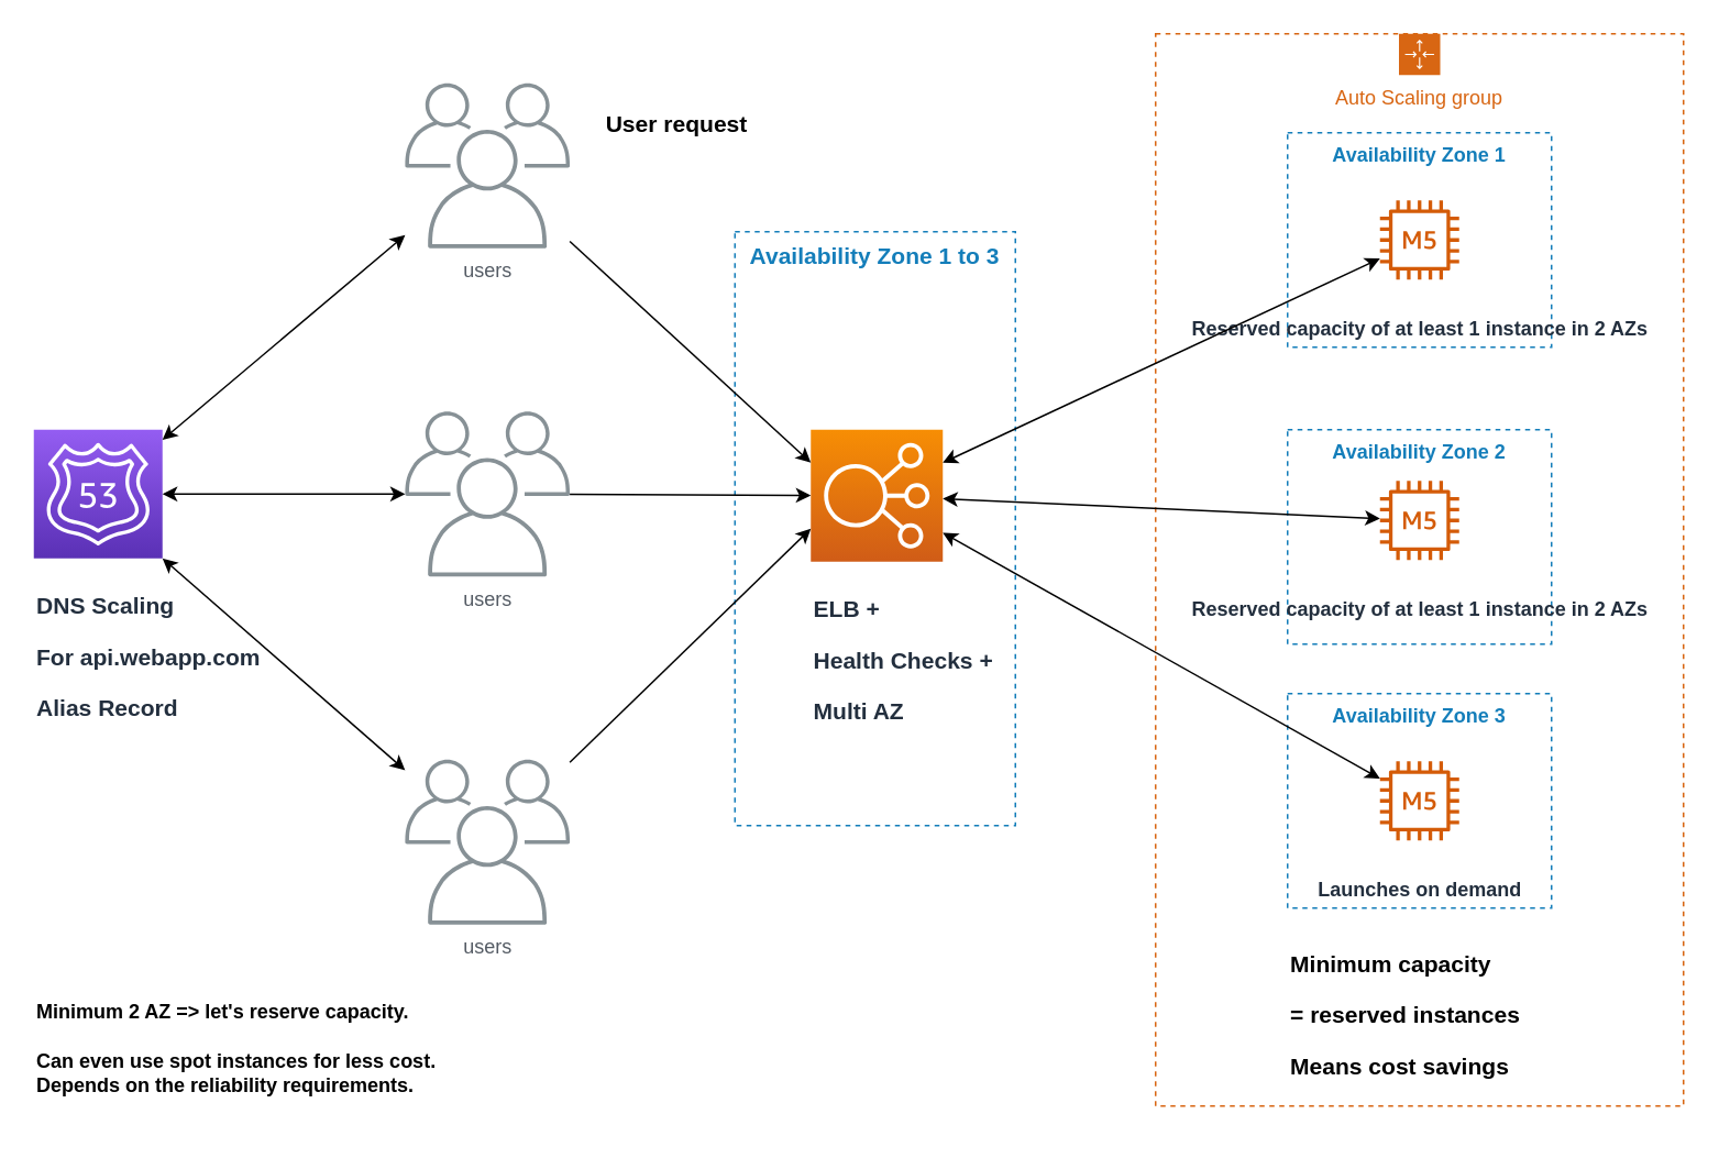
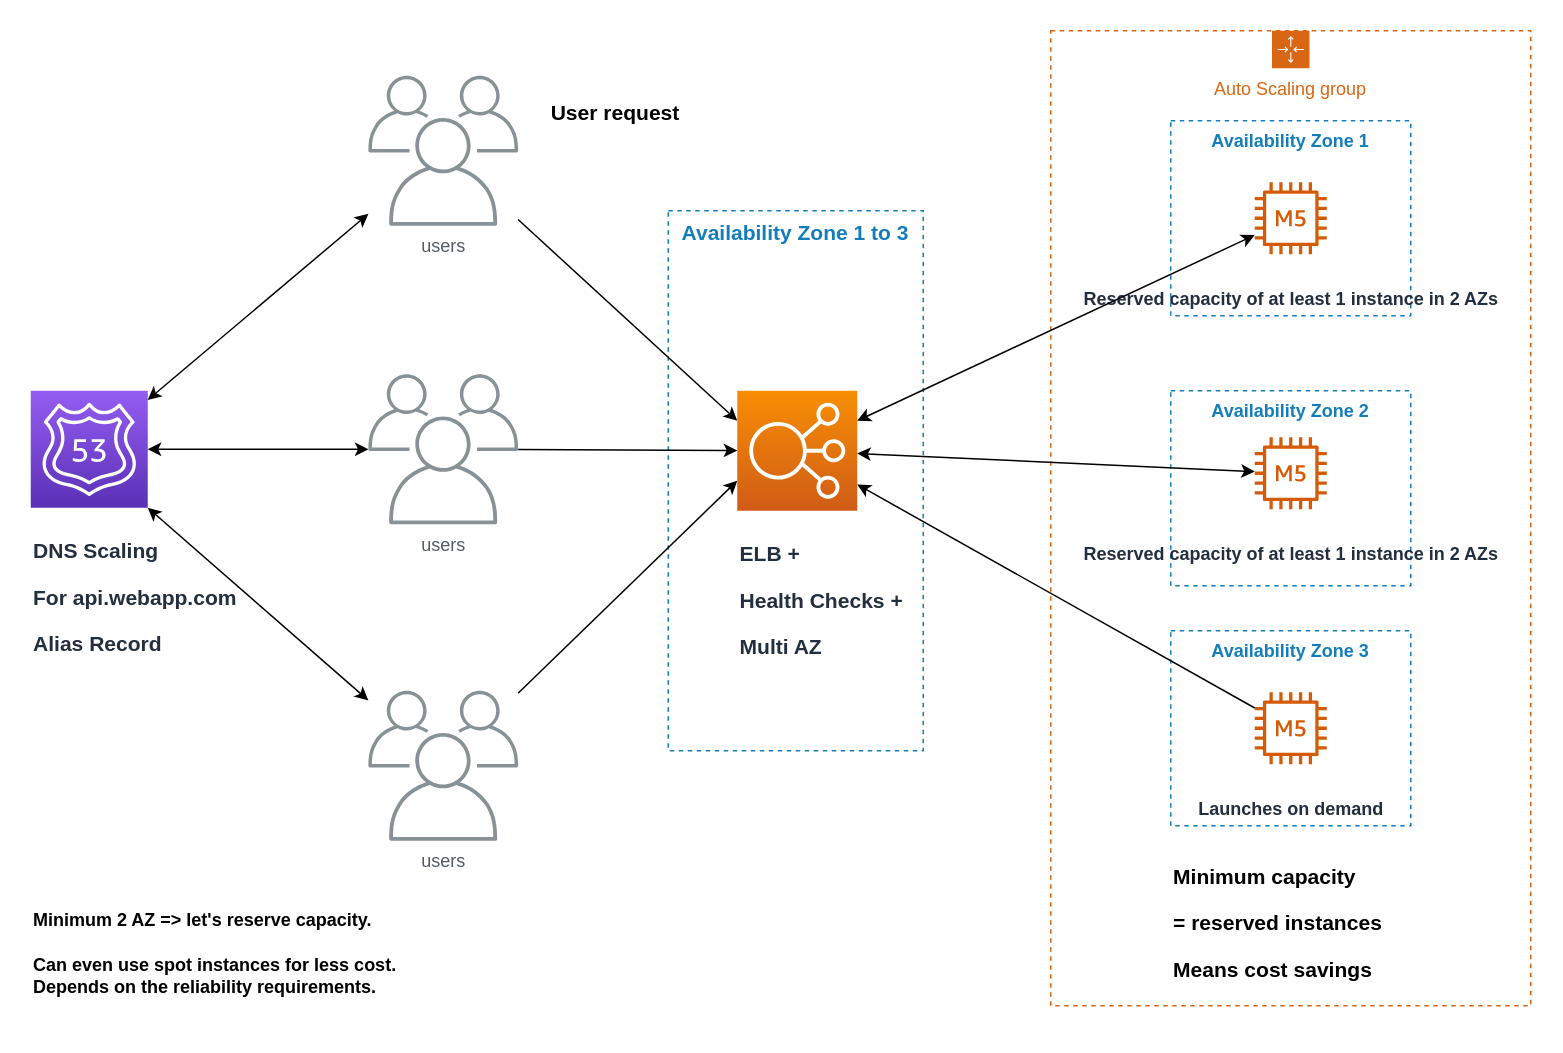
  <mxCell id="0" />
  <mxCell id="1" parent="0" />
  <mxCell id="2" value="&lt;h3 align=&quot;left&quot;&gt;DNS Scaling&lt;/h3&gt;&lt;div align=&quot;left&quot;&gt;&lt;h3&gt;For api.webapp.com&lt;/h3&gt;&lt;/div&gt;&lt;div align=&quot;left&quot;&gt;&lt;h3&gt;Alias Record&lt;/h3&gt;&lt;/div&gt;" style="sketch=0;points=[[0,0,0],[0.25,0,0],[0.5,0,0],[0.75,0,0],[1,0,0],[0,1,0],[0.25,1,0],[0.5,1,0],[0.75,1,0],[1,1,0],[0,0.25,0],[0,0.5,0],[0,0.75,0],[1,0.25,0],[1,0.5,0],[1,0.75,0]];outlineConnect=0;fontColor=#232F3E;gradientColor=#945DF2;gradientDirection=north;fillColor=#5A30B5;strokeColor=#ffffff;dashed=0;verticalLabelPosition=bottom;verticalAlign=top;align=left;html=1;fontSize=12;fontStyle=0;aspect=fixed;shape=mxgraph.aws4.resourceIcon;resIcon=mxgraph.aws4.route_53;" vertex="1" parent="1"><mxGeometry x="20" y="260" width="78" height="78" as="geometry" /></mxCell>
  <mxCell id="3" value="users" style="sketch=0;outlineConnect=0;gradientColor=none;fontColor=#545B64;strokeColor=none;fillColor=#879196;dashed=0;verticalLabelPosition=bottom;verticalAlign=top;align=center;html=1;fontSize=12;fontStyle=0;aspect=fixed;shape=mxgraph.aws4.illustration_users;pointerEvents=1" vertex="1" parent="1"><mxGeometry x="245" y="50" width="100" height="100" as="geometry" /></mxCell>
  <mxCell id="4" value="users" style="sketch=0;outlineConnect=0;gradientColor=none;fontColor=#545B64;strokeColor=none;fillColor=#879196;dashed=0;verticalLabelPosition=bottom;verticalAlign=top;align=center;html=1;fontSize=12;fontStyle=0;aspect=fixed;shape=mxgraph.aws4.illustration_users;pointerEvents=1" vertex="1" parent="1"><mxGeometry x="245" y="249" width="100" height="100" as="geometry" /></mxCell>
  <mxCell id="5" value="users" style="sketch=0;outlineConnect=0;gradientColor=none;fontColor=#545B64;strokeColor=none;fillColor=#879196;dashed=0;verticalLabelPosition=bottom;verticalAlign=top;align=center;html=1;fontSize=12;fontStyle=0;aspect=fixed;shape=mxgraph.aws4.illustration_users;pointerEvents=1" vertex="1" parent="1"><mxGeometry x="245" y="460" width="100" height="100" as="geometry" /></mxCell>
  <mxCell id="6" value="" style="endArrow=classic;startArrow=classic;html=1;rounded=0;" edge="1" parent="1" source="2" target="3"><mxGeometry width="50" height="50" relative="1" as="geometry"><mxPoint x="165" y="200" as="sourcePoint" /><mxPoint x="215" y="150" as="targetPoint" /></mxGeometry></mxCell>
  <mxCell id="7" value="" style="endArrow=classic;startArrow=classic;html=1;rounded=0;" edge="1" parent="1" source="2" target="4"><mxGeometry width="50" height="50" relative="1" as="geometry"><mxPoint x="133" y="349" as="sourcePoint" /><mxPoint x="203.711" y="299" as="targetPoint" /></mxGeometry></mxCell>
  <mxCell id="8" value="" style="endArrow=classic;startArrow=classic;html=1;rounded=0;exitX=1;exitY=1;exitDx=0;exitDy=0;exitPerimeter=0;" edge="1" parent="1" source="2" target="5"><mxGeometry width="50" height="50" relative="1" as="geometry"><mxPoint x="95" y="360" as="sourcePoint" /><mxPoint x="145" y="310" as="targetPoint" /></mxGeometry></mxCell>
  <mxCell id="9" value="Auto Scaling group" style="points=[[0,0],[0.25,0],[0.5,0],[0.75,0],[1,0],[1,0.25],[1,0.5],[1,0.75],[1,1],[0.75,1],[0.5,1],[0.25,1],[0,1],[0,0.75],[0,0.5],[0,0.25]];outlineConnect=0;gradientColor=none;html=1;whiteSpace=wrap;fontSize=12;fontStyle=0;container=1;pointerEvents=0;collapsible=0;recursiveResize=0;shape=mxgraph.aws4.groupCenter;grIcon=mxgraph.aws4.group_auto_scaling_group;grStroke=1;strokeColor=#D86613;fillColor=none;verticalAlign=top;align=center;fontColor=#D86613;dashed=1;spacingTop=25;" vertex="1" parent="1"><mxGeometry x="700" y="20" width="320" height="650" as="geometry" /></mxCell>
  <mxCell id="10" value="" style="group" vertex="1" connectable="0" parent="9"><mxGeometry x="80" y="240" width="160" height="130" as="geometry" /></mxCell>
  <mxCell id="11" value="Availability Zone 2" style="fillColor=none;strokeColor=#147EBA;dashed=1;verticalAlign=top;fontStyle=1;fontColor=#147EBA;whiteSpace=wrap;html=1;" vertex="1" parent="10"><mxGeometry width="160" height="130" as="geometry" /></mxCell>
  <mxCell id="12" value="&lt;h4 align=&quot;left&quot;&gt;Reserved capacity of at least 1 instance in 2 AZs&lt;br&gt;&lt;/h4&gt;" style="sketch=0;outlineConnect=0;fontColor=#232F3E;gradientColor=none;fillColor=#D45B07;strokeColor=none;dashed=0;verticalLabelPosition=bottom;verticalAlign=top;align=center;html=1;fontSize=12;fontStyle=0;aspect=fixed;pointerEvents=1;shape=mxgraph.aws4.m5_instance;" vertex="1" parent="10"><mxGeometry x="56" y="31" width="48" height="48" as="geometry" /></mxCell>
  <mxCell id="13" value="" style="group" vertex="1" connectable="0" parent="9"><mxGeometry x="80" y="60" width="160" height="130" as="geometry" /></mxCell>
  <mxCell id="14" value="Availability Zone 1" style="fillColor=none;strokeColor=#147EBA;dashed=1;verticalAlign=top;fontStyle=1;fontColor=#147EBA;whiteSpace=wrap;html=1;" vertex="1" parent="13"><mxGeometry width="160" height="130" as="geometry" /></mxCell>
  <mxCell id="15" value="&lt;h4 align=&quot;center&quot;&gt;Reserved capacity of at least 1 instance in 2 AZs&lt;br&gt;&lt;/h4&gt;" style="sketch=0;outlineConnect=0;fontColor=#232F3E;gradientColor=none;fillColor=#D45B07;strokeColor=none;dashed=0;verticalLabelPosition=bottom;verticalAlign=top;align=center;html=1;fontSize=12;fontStyle=0;aspect=fixed;pointerEvents=1;shape=mxgraph.aws4.m5_instance;" vertex="1" parent="13"><mxGeometry x="56" y="41" width="48" height="48" as="geometry" /></mxCell>
  <mxCell id="16" value="" style="group" vertex="1" connectable="0" parent="9"><mxGeometry x="80" y="400" width="160" height="130" as="geometry" /></mxCell>
  <mxCell id="17" value="Availability Zone 3" style="fillColor=none;strokeColor=#147EBA;dashed=1;verticalAlign=top;fontStyle=1;fontColor=#147EBA;whiteSpace=wrap;html=1;" vertex="1" parent="16"><mxGeometry width="160" height="130" as="geometry" /></mxCell>
  <mxCell id="18" value="&lt;h4&gt;Launches on demand&lt;br&gt;&lt;/h4&gt;" style="sketch=0;outlineConnect=0;fontColor=#232F3E;gradientColor=none;fillColor=#D45B07;strokeColor=none;dashed=0;verticalLabelPosition=bottom;verticalAlign=top;align=center;html=1;fontSize=12;fontStyle=0;aspect=fixed;pointerEvents=1;shape=mxgraph.aws4.m5_instance;" vertex="1" parent="16"><mxGeometry x="56" y="41" width="48" height="48" as="geometry" /></mxCell>
  <mxCell id="19" value="&lt;div&gt;&lt;h3&gt;Minimum capacity&lt;/h3&gt;&lt;/div&gt;&lt;div&gt;&lt;h3&gt;= reserved instances&lt;/h3&gt;&lt;/div&gt;&lt;div&gt;&lt;h3&gt;Means cost savings&lt;/h3&gt;&lt;/div&gt;" style="text;html=1;strokeColor=none;fillColor=none;align=left;verticalAlign=middle;whiteSpace=wrap;rounded=0;" vertex="1" parent="9"><mxGeometry x="80" y="560" width="220" height="70" as="geometry" /></mxCell>
  <mxCell id="20" value="" style="group" vertex="1" connectable="0" parent="1"><mxGeometry x="445" y="140" width="170" height="360" as="geometry" /></mxCell>
  <mxCell id="21" value="&lt;b style=&quot;font-size: 14px;&quot;&gt;Availability Zone 1 to 3&lt;br style=&quot;font-size: 14px;&quot;&gt;&lt;/b&gt;" style="fillColor=none;strokeColor=#147EBA;dashed=1;verticalAlign=top;fontStyle=0;fontColor=#147EBA;whiteSpace=wrap;html=1;fontSize=14;" vertex="1" parent="20"><mxGeometry width="170" height="360" as="geometry" /></mxCell>
  <mxCell id="22" value="&lt;h3 align=&quot;left&quot;&gt;ELB +&lt;/h3&gt;&lt;h3 align=&quot;left&quot;&gt;Health Checks +&lt;/h3&gt;&lt;h3 align=&quot;left&quot;&gt;Multi AZ&lt;br&gt;&lt;/h3&gt;" style="sketch=0;points=[[0,0,0],[0.25,0,0],[0.5,0,0],[0.75,0,0],[1,0,0],[0,1,0],[0.25,1,0],[0.5,1,0],[0.75,1,0],[1,1,0],[0,0.25,0],[0,0.5,0],[0,0.75,0],[1,0.25,0],[1,0.5,0],[1,0.75,0]];outlineConnect=0;fontColor=#232F3E;gradientColor=#F78E04;gradientDirection=north;fillColor=#D05C17;strokeColor=#ffffff;dashed=0;verticalLabelPosition=bottom;verticalAlign=top;align=left;html=1;fontSize=12;fontStyle=0;aspect=fixed;shape=mxgraph.aws4.resourceIcon;resIcon=mxgraph.aws4.elastic_load_balancing;" vertex="1" parent="20"><mxGeometry x="46.002" y="120" width="80" height="80" as="geometry" /></mxCell>
  <mxCell id="23" style="edgeStyle=orthogonalEdgeStyle;rounded=0;orthogonalLoop=1;jettySize=auto;html=1;exitX=0.5;exitY=1;exitDx=0;exitDy=0;" edge="1" parent="20" source="21" target="21"><mxGeometry relative="1" as="geometry" /></mxCell>
  <mxCell id="24" value="" style="endArrow=classic;html=1;rounded=0;entryX=0;entryY=0.75;entryDx=0;entryDy=0;entryPerimeter=0;" edge="1" parent="1" source="5" target="22"><mxGeometry width="50" height="50" relative="1" as="geometry"><mxPoint x="355" y="490" as="sourcePoint" /><mxPoint x="405" y="440" as="targetPoint" /></mxGeometry></mxCell>
  <mxCell id="25" value="" style="endArrow=classic;html=1;rounded=0;" edge="1" parent="1" source="4" target="22"><mxGeometry width="50" height="50" relative="1" as="geometry"><mxPoint x="335" y="430" as="sourcePoint" /><mxPoint x="385" y="380" as="targetPoint" /></mxGeometry></mxCell>
  <mxCell id="26" value="" style="endArrow=classic;html=1;rounded=0;entryX=0;entryY=0.25;entryDx=0;entryDy=0;entryPerimeter=0;" edge="1" parent="1" source="3" target="22"><mxGeometry width="50" height="50" relative="1" as="geometry"><mxPoint x="305" y="120" as="sourcePoint" /><mxPoint x="355" y="70" as="targetPoint" /></mxGeometry></mxCell>
  <mxCell id="27" value="&lt;h3&gt;User request&lt;/h3&gt;" style="text;html=1;strokeColor=none;fillColor=none;align=center;verticalAlign=middle;whiteSpace=wrap;rounded=0;" vertex="1" parent="1"><mxGeometry x="365" y="60" width="90" height="30" as="geometry" /></mxCell>
  <mxCell id="28" value="" style="endArrow=classic;startArrow=classic;html=1;rounded=0;" edge="1" parent="1" source="22" target="12"><mxGeometry width="50" height="50" relative="1" as="geometry"><mxPoint x="575" y="300" as="sourcePoint" /><mxPoint x="625" y="250" as="targetPoint" /></mxGeometry></mxCell>
- <mxCell id="29" value="" style="endArrow=classic;startArrow=classic;html=1;rounded=0;" edge="1" parent="1" source="22" target="18"><mxGeometry width="50" height="50" relative="1" as="geometry"><mxPoint x="615" y="430" as="sourcePoint" /><mxPoint x="665" y="380" as="targetPoint" /></mxGeometry></mxCell>
+ <mxCell id="29" value="" style="endArrow=none;startArrow=classic;html=1;rounded=0;" edge="1" parent="1" source="22" target="18"><mxGeometry width="50" height="50" relative="1" as="geometry"><mxPoint x="615" y="430" as="sourcePoint" /><mxPoint x="665" y="380" as="targetPoint" /></mxGeometry></mxCell>
  <mxCell id="30" value="" style="endArrow=classic;startArrow=classic;html=1;rounded=0;exitX=1;exitY=0.25;exitDx=0;exitDy=0;exitPerimeter=0;" edge="1" parent="1" source="22" target="15"><mxGeometry width="50" height="50" relative="1" as="geometry"><mxPoint x="571" y="260" as="sourcePoint" /><mxPoint x="621" y="210" as="targetPoint" /></mxGeometry></mxCell>
  <mxCell id="31" value="&lt;div align=&quot;left&quot;&gt;&lt;h4&gt;Minimum 2 AZ =&amp;gt; let's reserve capacity.&lt;/h4&gt;&lt;h4&gt;Can even use spot instances for less cost. Depends on the reliability requirements.&lt;/h4&gt;&lt;/div&gt;" style="text;html=1;strokeColor=none;fillColor=none;align=left;verticalAlign=middle;whiteSpace=wrap;rounded=0;" vertex="1" parent="1"><mxGeometry x="20" y="590" width="270" height="90" as="geometry" /></mxCell>
